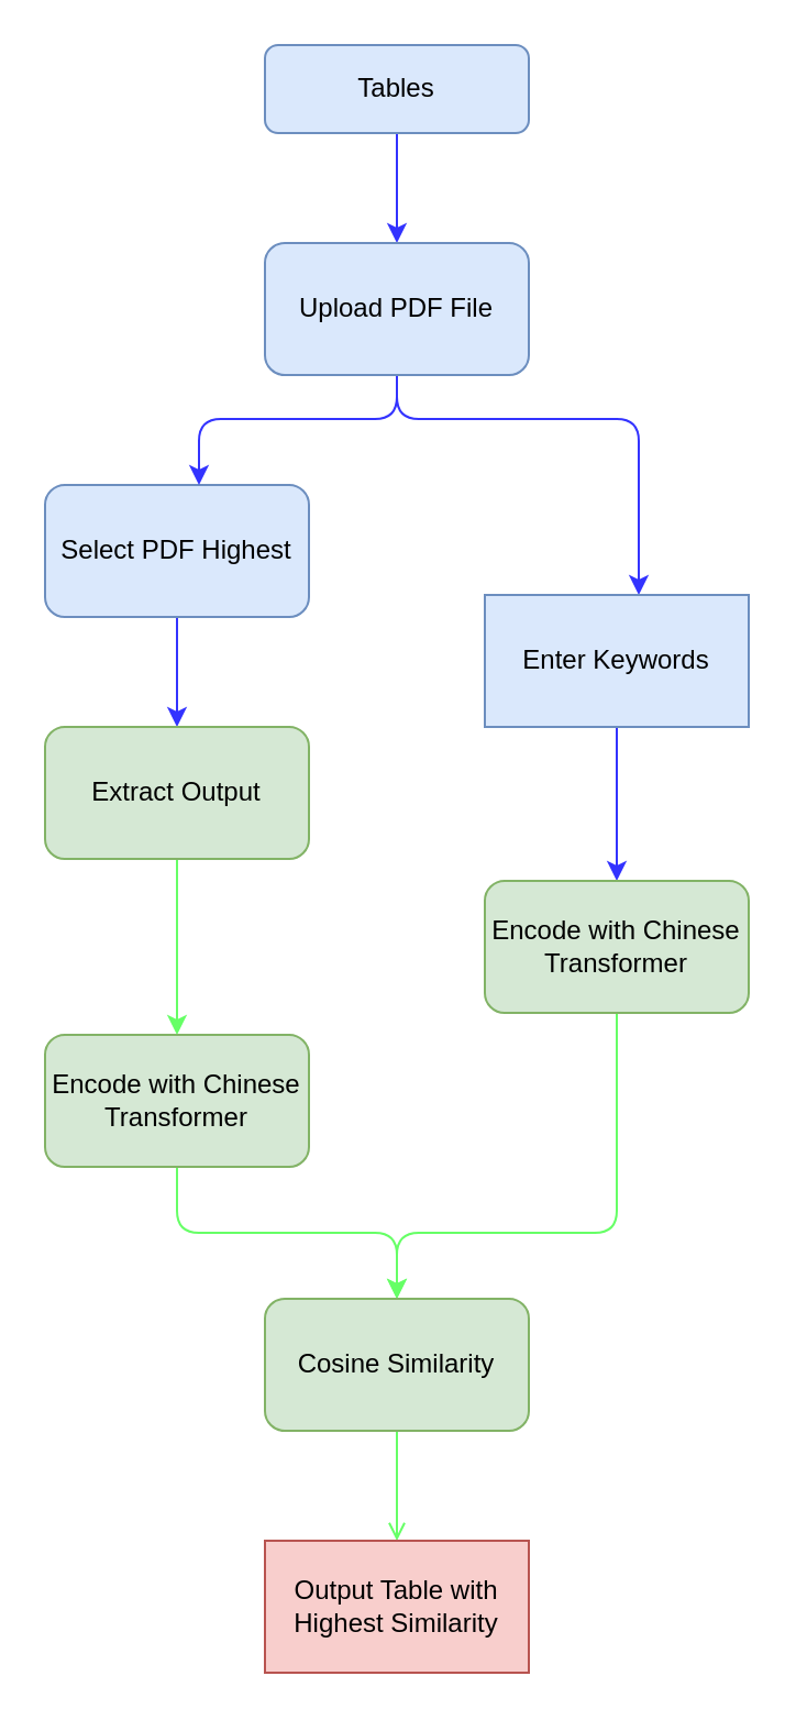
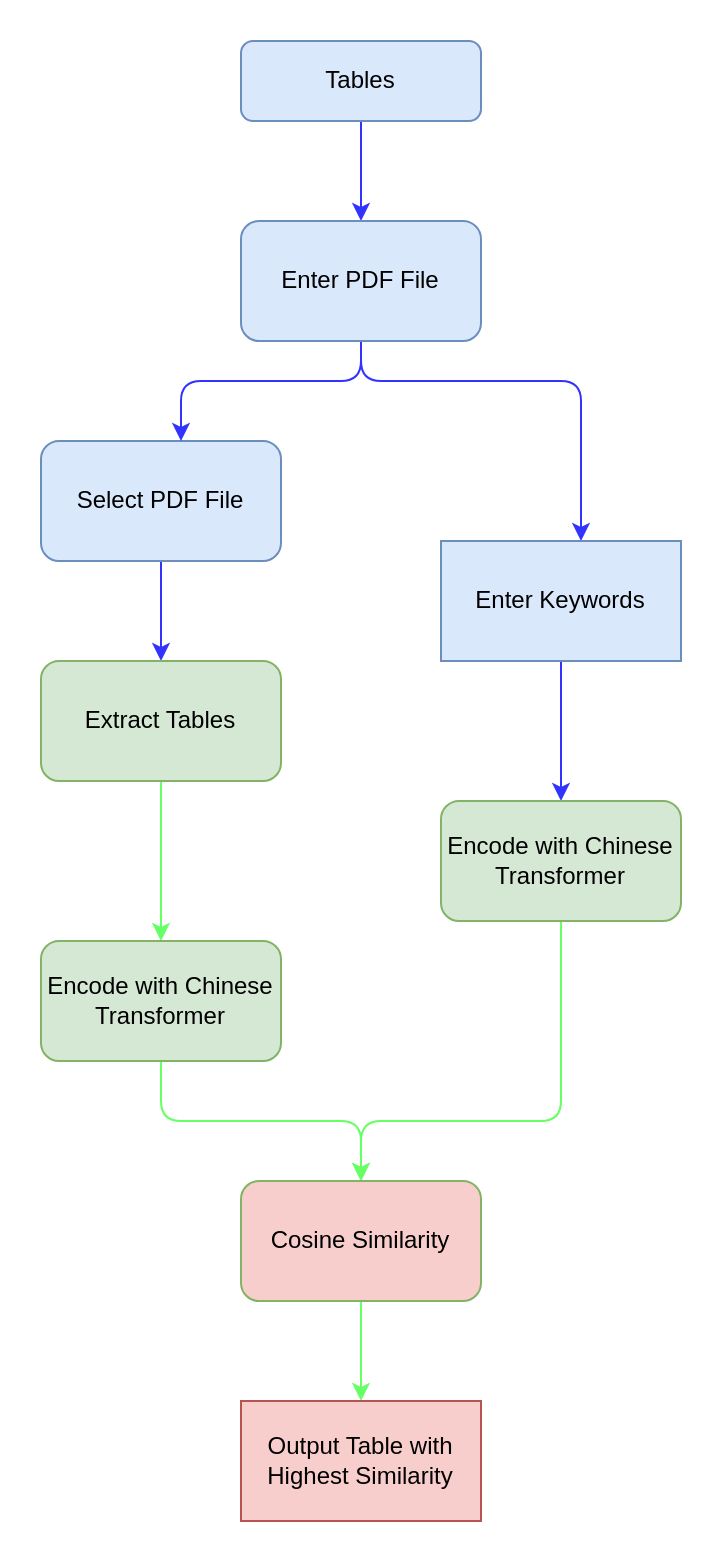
  <mxCell id="0" />
  <mxCell id="1" parent="0" />
  <mxCell id="2" style="edgeStyle=orthogonalEdgeStyle;rounded=1;orthogonalLoop=1;jettySize=auto;html=1;exitX=0.5;exitY=1;exitDx=0;exitDy=0;fillColor=#dae8fc;strokeColor=#3333FF;strokeWidth=1;" edge="1" parent="1" source="3" target="8"><mxGeometry relative="1" as="geometry" /></mxCell>
  <mxCell id="3" value="Tables" style="rounded=1;whiteSpace=wrap;html=1;fontSize=12;glass=0;strokeWidth=1;shadow=0;fillColor=#dae8fc;strokeColor=#6c8ebf;" parent="1" vertex="1"><mxGeometry x="120" y="20" width="120" height="40" as="geometry" /></mxCell>
  <mxCell id="4" style="edgeStyle=orthogonalEdgeStyle;rounded=1;orthogonalLoop=1;jettySize=auto;html=1;exitX=0.5;exitY=1;exitDx=0;exitDy=0;entryX=0.5;entryY=0;entryDx=0;entryDy=0;strokeWidth=1;strokeColor=#3333ff;" edge="1" parent="1" source="5" target="14"><mxGeometry relative="1" as="geometry"><mxPoint x="80" y="320" as="targetPoint" /></mxGeometry></mxCell>
- <mxCell id="5" value="Select PDF Highest" style="rounded=1;whiteSpace=wrap;html=1;fillColor=#dae8fc;strokeColor=#6c8ebf;strokeWidth=1;" vertex="1" parent="1"><mxGeometry x="20" y="220" width="120" height="60" as="geometry" /></mxCell>
+ <mxCell id="5" value="Select PDF File" style="rounded=1;whiteSpace=wrap;html=1;fillColor=#dae8fc;strokeColor=#6c8ebf;strokeWidth=1;" vertex="1" parent="1"><mxGeometry x="20" y="220" width="120" height="60" as="geometry" /></mxCell>
  <mxCell id="6" style="edgeStyle=orthogonalEdgeStyle;rounded=1;orthogonalLoop=1;jettySize=auto;html=1;exitX=0.5;exitY=1;exitDx=0;exitDy=0;strokeWidth=1;strokeColor=#3333ff;" edge="1" parent="1" source="8" target="5"><mxGeometry relative="1" as="geometry"><Array as="points"><mxPoint x="180" y="190" /><mxPoint x="90" y="190" /></Array></mxGeometry></mxCell>
  <mxCell id="7" style="edgeStyle=orthogonalEdgeStyle;rounded=1;orthogonalLoop=1;jettySize=auto;html=1;exitX=0.5;exitY=1;exitDx=0;exitDy=0;strokeWidth=1;strokeColor=#3333ff;" edge="1" parent="1" source="8" target="10"><mxGeometry relative="1" as="geometry"><Array as="points"><mxPoint x="180" y="190" /><mxPoint x="290" y="190" /></Array></mxGeometry></mxCell>
- <mxCell id="8" value="Upload PDF File" style="rounded=1;whiteSpace=wrap;html=1;fillColor=#dae8fc;strokeColor=#6c8ebf;strokeWidth=1;" vertex="1" parent="1"><mxGeometry x="120" y="110" width="120" height="60" as="geometry" /></mxCell>
+ <mxCell id="8" value="Enter PDF File" style="rounded=1;whiteSpace=wrap;html=1;fillColor=#dae8fc;strokeColor=#6c8ebf;strokeWidth=1;" vertex="1" parent="1"><mxGeometry x="120" y="110" width="120" height="60" as="geometry" /></mxCell>
  <mxCell id="9" value="" style="edgeStyle=orthogonalEdgeStyle;rounded=1;orthogonalLoop=1;jettySize=auto;html=1;strokeWidth=1;strokeColor=#3333ff;" edge="1" parent="1" source="10" target="12"><mxGeometry relative="1" as="geometry" /></mxCell>
  <mxCell id="10" value="Enter Keywords" style="whiteSpace=wrap;html=1;fillColor=#dae8fc;strokeColor=#6c8ebf;strokeWidth=1;rounded=0;" vertex="1" parent="1"><mxGeometry x="220" y="270" width="120" height="60" as="geometry" /></mxCell>
  <mxCell id="11" style="edgeStyle=orthogonalEdgeStyle;rounded=1;orthogonalLoop=1;jettySize=auto;html=1;exitX=0.5;exitY=1;exitDx=0;exitDy=0;entryX=0.5;entryY=0;entryDx=0;entryDy=0;strokeWidth=1;strokeColor=#66FF66;" edge="1" parent="1" source="12" target="18"><mxGeometry relative="1" as="geometry"><Array as="points"><mxPoint x="280" y="560" /><mxPoint x="180" y="560" /></Array></mxGeometry></mxCell>
  <mxCell id="12" value="Encode with Chinese Transformer" style="rounded=1;whiteSpace=wrap;html=1;fillColor=#d5e8d4;strokeColor=#82b366;strokeWidth=1;" vertex="1" parent="1"><mxGeometry x="220" y="400" width="120" height="60" as="geometry" /></mxCell>
  <mxCell id="13" value="" style="edgeStyle=orthogonalEdgeStyle;rounded=1;orthogonalLoop=1;jettySize=auto;html=1;strokeWidth=1;strokeColor=#66FF66;" edge="1" parent="1" source="14" target="16"><mxGeometry relative="1" as="geometry" /></mxCell>
- <mxCell id="14" value="Extract Output" style="rounded=1;whiteSpace=wrap;html=1;fillColor=#d5e8d4;strokeColor=#82b366;strokeWidth=1;" vertex="1" parent="1"><mxGeometry x="20" y="330" width="120" height="60" as="geometry" /></mxCell>
+ <mxCell id="14" value="Extract Tables" style="rounded=1;whiteSpace=wrap;html=1;fillColor=#d5e8d4;strokeColor=#82b366;strokeWidth=1;" vertex="1" parent="1"><mxGeometry x="20" y="330" width="120" height="60" as="geometry" /></mxCell>
  <mxCell id="15" style="edgeStyle=orthogonalEdgeStyle;rounded=1;orthogonalLoop=1;jettySize=auto;html=1;exitX=0.5;exitY=1;exitDx=0;exitDy=0;entryX=0.5;entryY=0;entryDx=0;entryDy=0;strokeWidth=1;strokeColor=#66FF66;" edge="1" parent="1" source="16" target="18"><mxGeometry relative="1" as="geometry" /></mxCell>
  <mxCell id="16" value="Encode with Chinese Transformer" style="rounded=1;whiteSpace=wrap;html=1;fillColor=#d5e8d4;strokeColor=#82b366;strokeWidth=1;" vertex="1" parent="1"><mxGeometry x="20" y="470" width="120" height="60" as="geometry" /></mxCell>
- <mxCell id="17" value="" style="edgeStyle=orthogonalEdgeStyle;rounded=1;orthogonalLoop=1;jettySize=auto;html=1;strokeWidth=1;strokeColor=#66FF66;endArrow=open;" edge="1" parent="1" source="18" target="19"><mxGeometry relative="1" as="geometry" /></mxCell>
- <mxCell id="18" value="Cosine Similarity" style="rounded=1;whiteSpace=wrap;html=1;fillColor=#d5e8d4;strokeColor=#82b366;strokeWidth=1;" vertex="1" parent="1"><mxGeometry x="120" y="590" width="120" height="60" as="geometry" /></mxCell>
+ <mxCell id="17" value="" style="edgeStyle=orthogonalEdgeStyle;rounded=1;orthogonalLoop=1;jettySize=auto;html=1;strokeWidth=1;strokeColor=#66FF66;" edge="1" parent="1" source="18" target="19"><mxGeometry relative="1" as="geometry" /></mxCell>
+ <mxCell id="18" value="Cosine Similarity" style="rounded=1;whiteSpace=wrap;html=1;fillColor=#f8cecc;strokeColor=#82b366;strokeWidth=1;" vertex="1" parent="1"><mxGeometry x="120" y="590" width="120" height="60" as="geometry" /></mxCell>
  <mxCell id="19" value="Output Table with Highest Similarity" style="whiteSpace=wrap;html=1;fillColor=#f8cecc;strokeColor=#b85450;strokeWidth=1;rounded=0;" vertex="1" parent="1"><mxGeometry x="120" y="700" width="120" height="60" as="geometry" /></mxCell>
